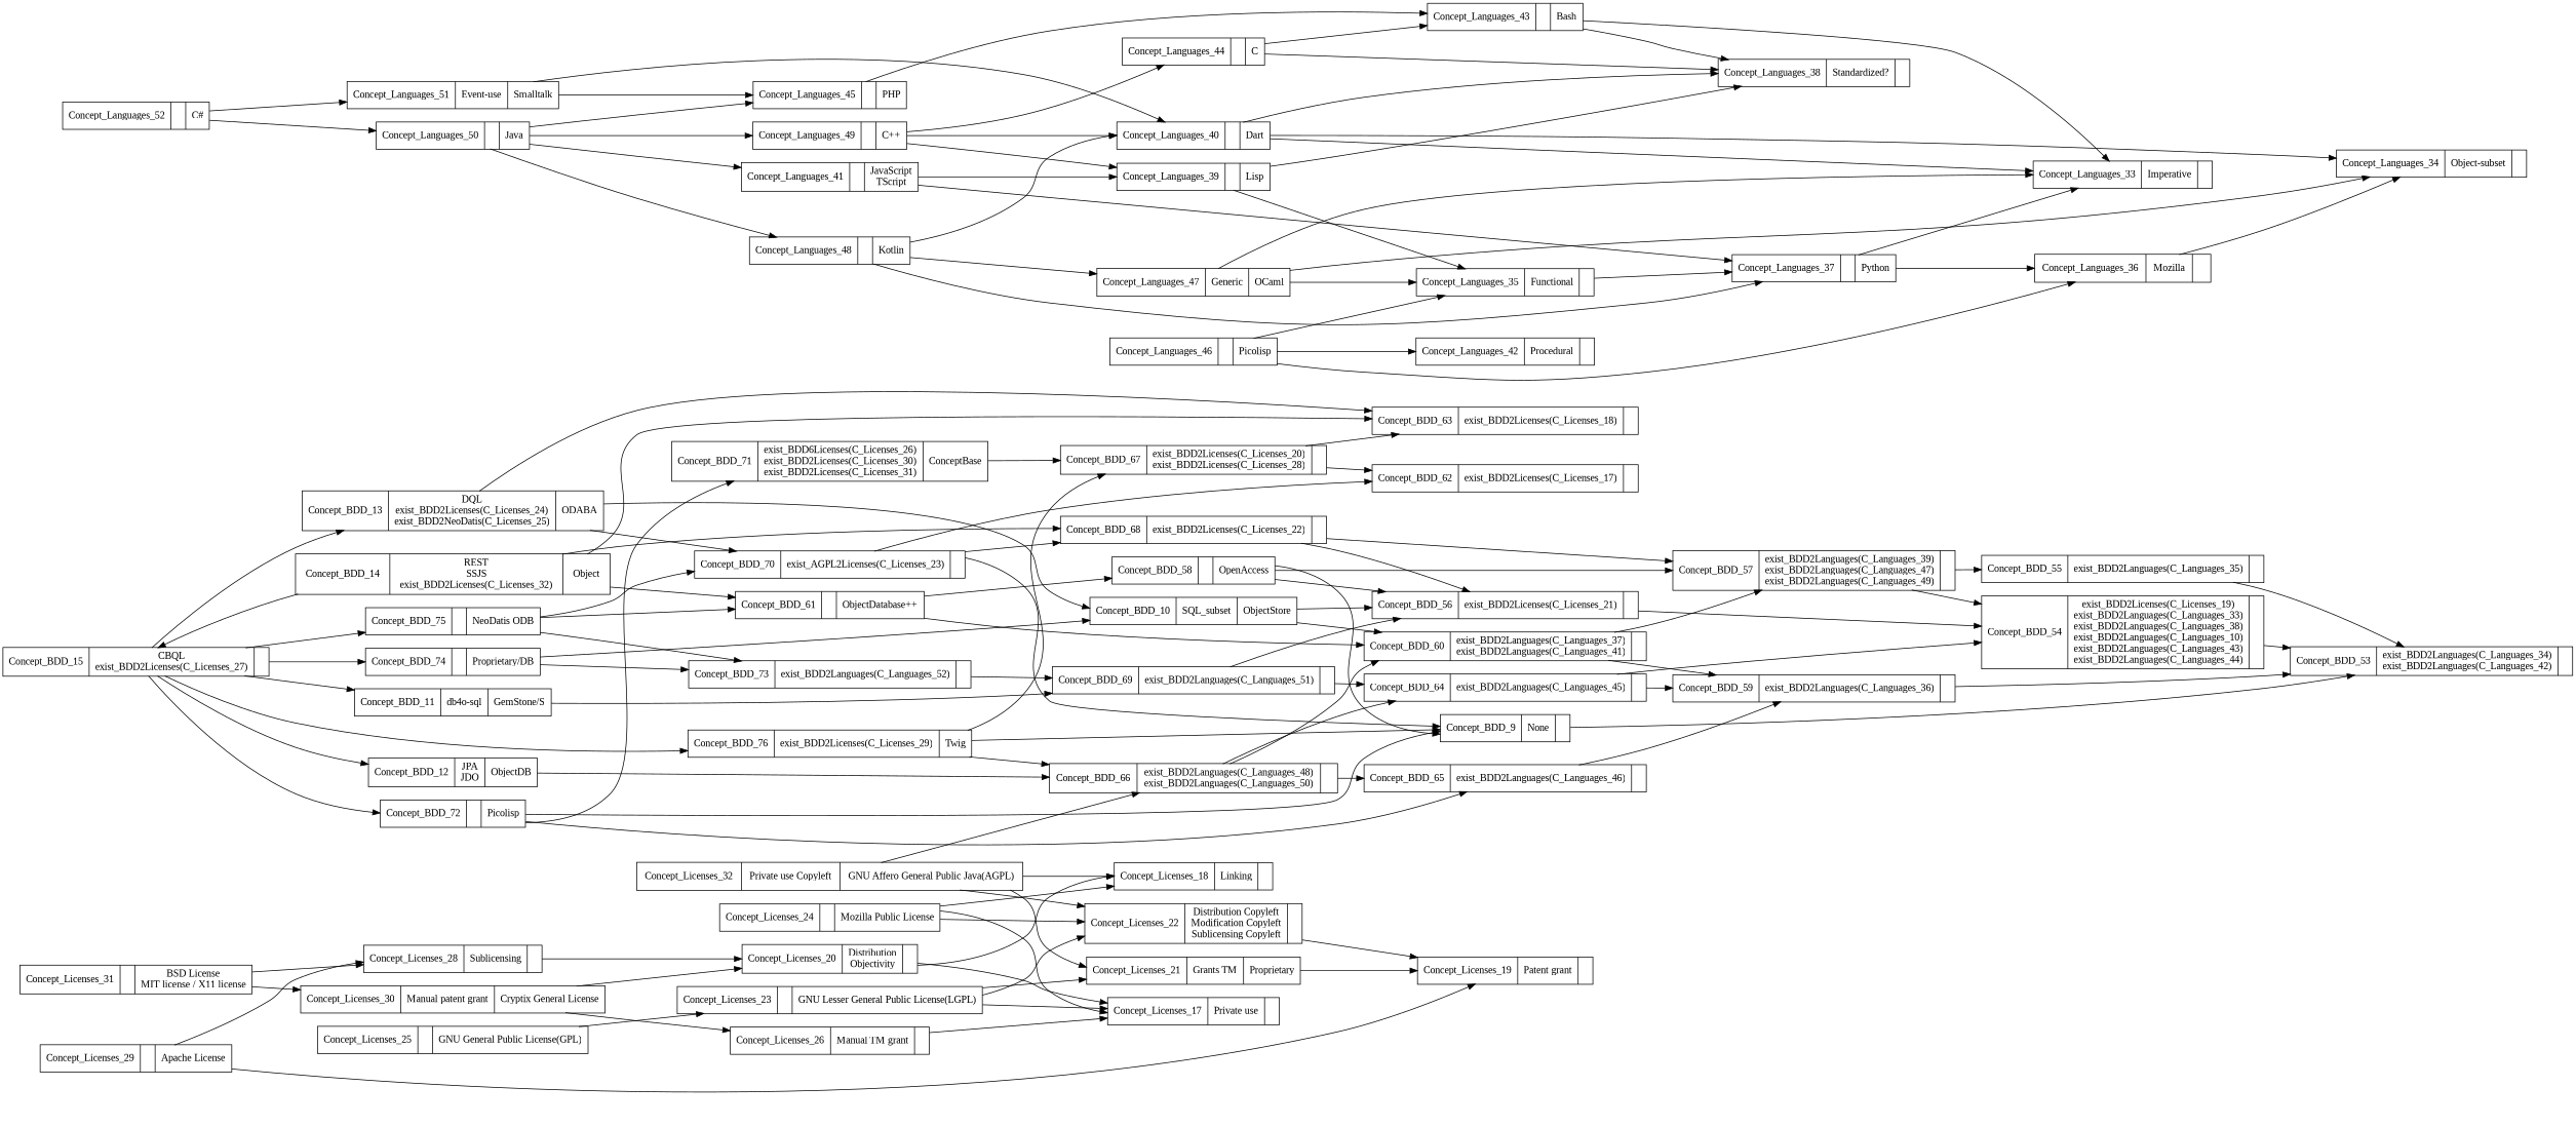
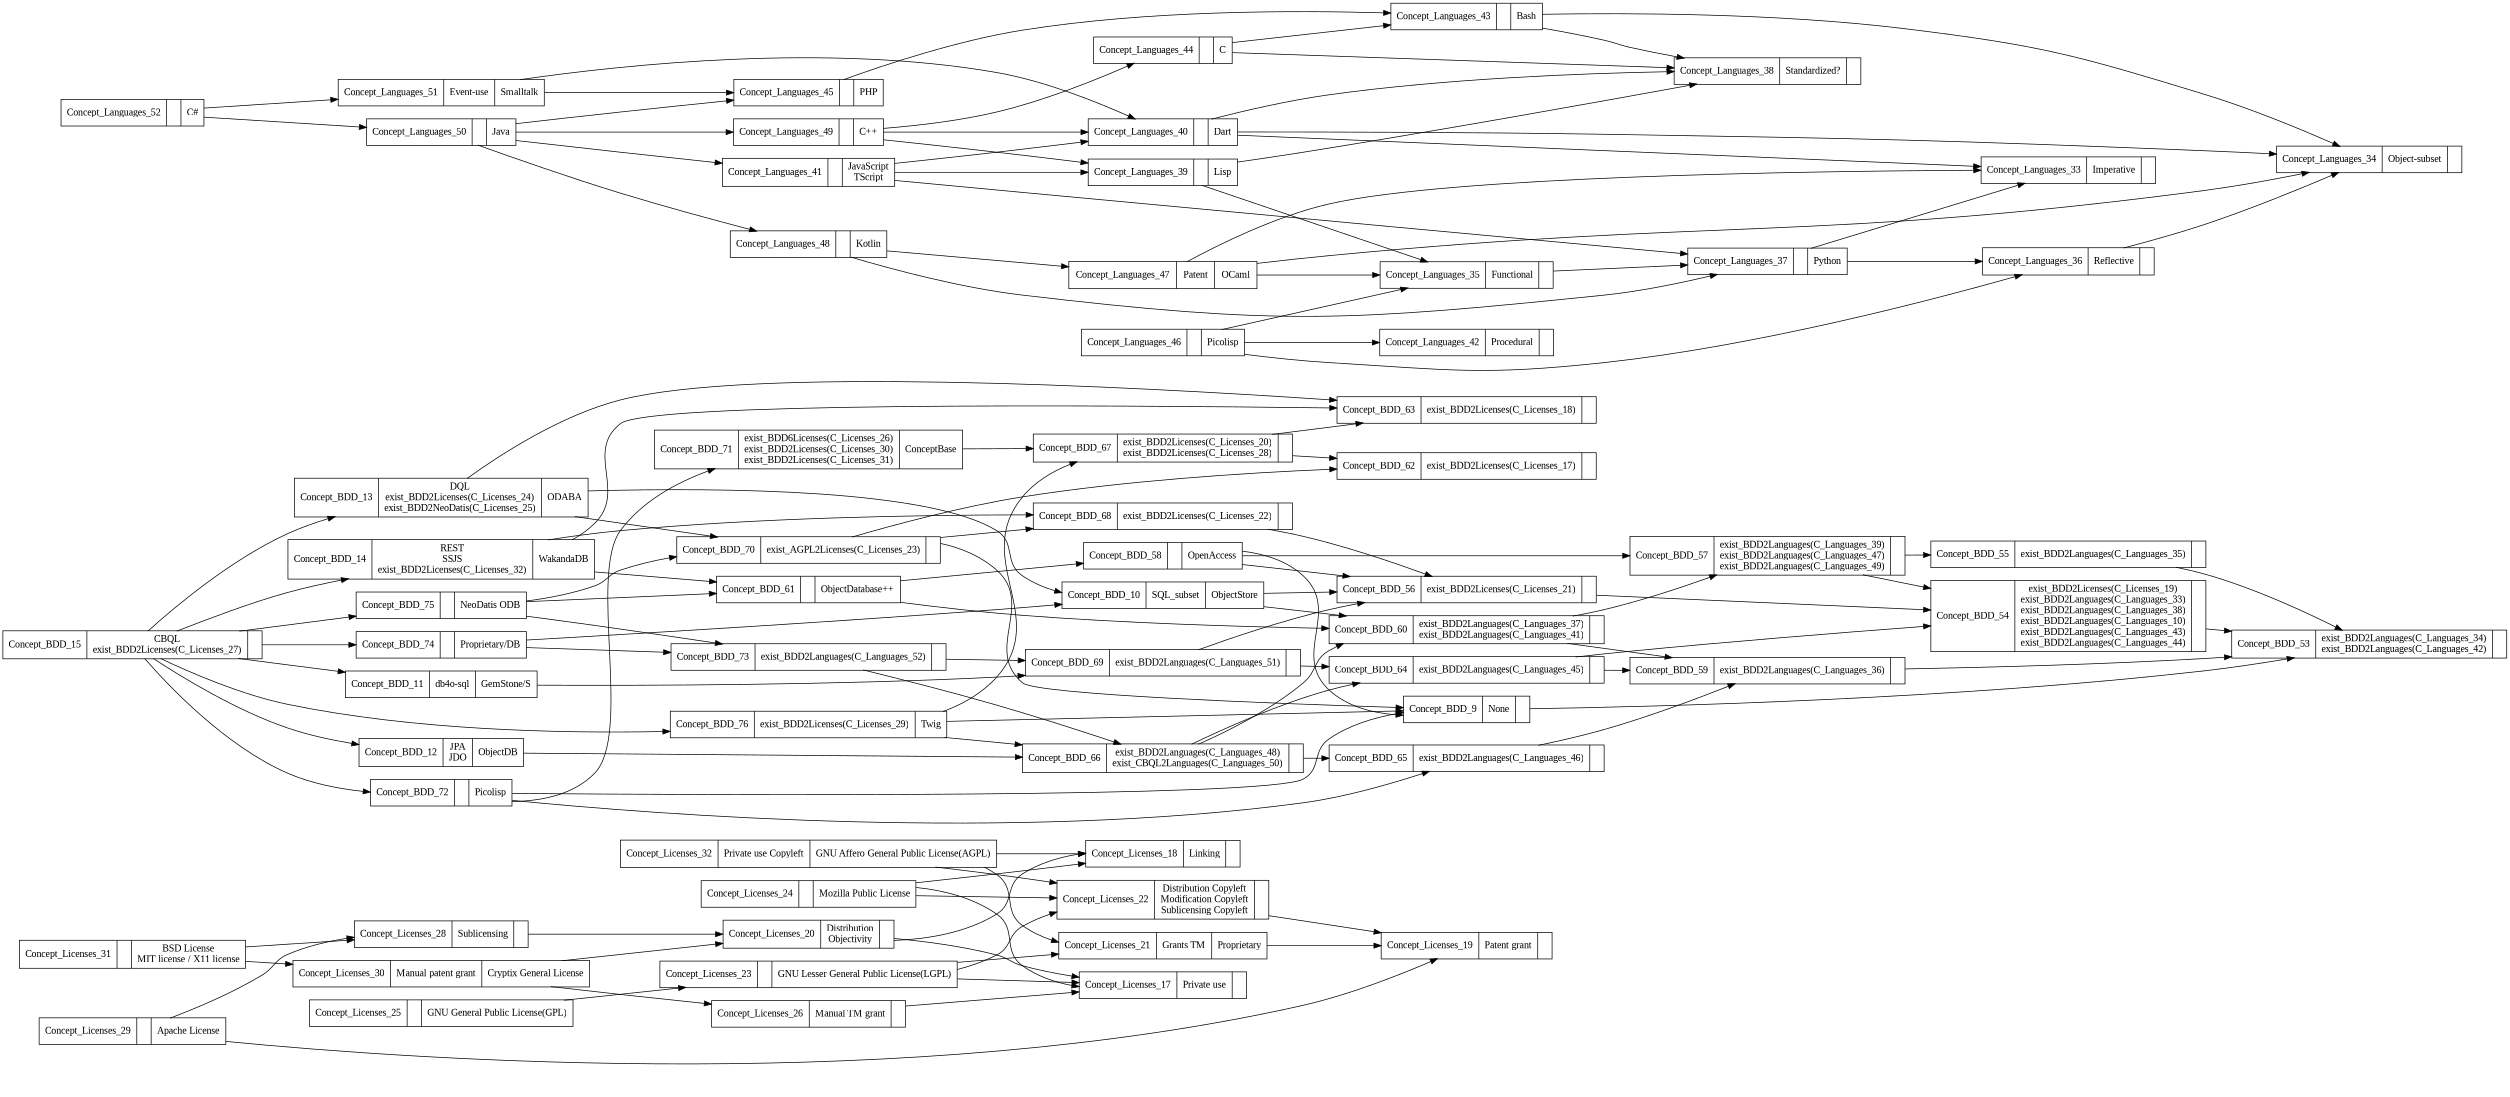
  digraph {
    fontname="Liberation Serif"
    rankdir=LR
    node [fontname="Liberation Serif" shape=record]
    edge [fontname="Liberation Serif"]
    n1 [label="{Concept_BDD_53|exist_BDD2Languages(C_Languages_34)\nexist_BDD2Languages(C_Languages_42)\n|}"]
    n2 [label="{Concept_BDD_54|exist_BDD2Licenses(C_Licenses_19)\nexist_BDD2Languages(C_Languages_33)\nexist_BDD2Languages(C_Languages_38)\nexist_BDD2Languages(C_Languages_10)\nexist_BDD2Languages(C_Languages_43)\nexist_BDD2Languages(C_Languages_44)\n|}"]
    n3 [label="{Concept_BDD_55|exist_BDD2Languages(C_Languages_35)\n|}"]
    n4 [label="{Concept_BDD_56|exist_BDD2Licenses(C_Licenses_21)\n|}"]
    n5 [label="{Concept_BDD_57|exist_BDD2Languages(C_Languages_39)\nexist_BDD2Languages(C_Languages_47)\nexist_BDD2Languages(C_Languages_49)\n|}"]
    n6 [label="{Concept_BDD_9|None\n|}"]
    n7 [label="{Concept_BDD_58||OpenAccess\n}"]
    n8 [label="{Concept_BDD_59|exist_BDD2Languages(C_Languages_36)\n|}"]
    n9 [label="{Concept_BDD_60|exist_BDD2Languages(C_Languages_37)\nexist_BDD2Languages(C_Languages_41)\n|}"]
    n10 [label="{Concept_BDD_61||ObjectDatabase++\n}"]
    n11 [label="{Concept_BDD_62|exist_BDD2Licenses(C_Licenses_17)\n|}"]
    n12 [label="{Concept_BDD_63|exist_BDD2Licenses(C_Licenses_18)\n|}"]
    n13 [label="{Concept_BDD_64|exist_BDD2Languages(C_Languages_45)\n|}"]
    n14 [label="{Concept_BDD_65|exist_BDD2Languages(C_Languages_46)\n|}"]
-   n15 [label="{Concept_BDD_66|exist_BDD2Languages(C_Languages_48)\nexist_BDD2Languages(C_Languages_50)\n|}"]
+   n15 [label="{Concept_BDD_66|exist_BDD2Languages(C_Languages_48)\nexist_CBQL2Languages(C_Languages_50)\n|}"]
    n16 [label="{Concept_BDD_10|SQL_subset\n|ObjectStore\n}"]
    n17 [label="{Concept_BDD_67|exist_BDD2Licenses(C_Licenses_20)\nexist_BDD2Licenses(C_Licenses_28)\n|}"]
    n18 [label="{Concept_BDD_68|exist_BDD2Licenses(C_Licenses_22)\n|}"]
    n19 [label="{Concept_BDD_69|exist_BDD2Languages(C_Languages_51)\n|}"]
    n20 [label="{Concept_BDD_70|exist_AGPL2Licenses(C_Licenses_23)\n|}"]
    n21 [label="{Concept_BDD_71|exist_BDD6Licenses(C_Licenses_26)\nexist_BDD2Licenses(C_Licenses_30)\nexist_BDD2Licenses(C_Licenses_31)\n|ConceptBase\n}"]
    n22 [label="{Concept_BDD_72||Picolisp\n}"]
    n23 [label="{Concept_BDD_73|exist_BDD2Languages(C_Languages_52)\n|}"]
    n24 [label="{Concept_BDD_74||Proprietary/DB\n}"]
    n25 [label="{Concept_BDD_75||NeoDatis ODB\n}"]
    n26 [label="{Concept_BDD_11|db4o-sql\n|GemStone/S\n}"]
    n27 [label="{Concept_BDD_12|JPA\nJDO\n|ObjectDB\n}"]
    n28 [label="{Concept_BDD_13|DQL\nexist_BDD2Licenses(C_Licenses_24)\nexist_BDD2NeoDatis(C_Licenses_25)\n|ODABA\n}"]
-   n29 [label="{Concept_BDD_14|REST\nSSJS\nexist_BDD2Licenses(C_Licenses_32)\n|Object\n}"]
+   n29 [label="{Concept_BDD_14|REST\nSSJS\nexist_BDD2Licenses(C_Licenses_32)\n|WakandaDB\n}"]
    n30 [label="{Concept_BDD_76|exist_BDD2Licenses(C_Licenses_29)\n|Twig\n}"]
    n31 [label="{Concept_BDD_15|CBQL\nexist_BDD2Licenses(C_Licenses_27)\n|}"]
    n32 [label="{Concept_Licenses_17|Private use\n|}"]
    n33 [label="{Concept_Licenses_18|Linking\n|}"]
    n34 [label="{Concept_Licenses_19|Patent grant\n|}"]
    n35 [label="{Concept_Licenses_20|Distribution\nObjectivity\n|}"]
    n36 [label="{Concept_Licenses_21|Grants TM\n|Proprietary\n}"]
    n37 [label="{Concept_Licenses_22|Distribution Copyleft\nModification Copyleft\nSublicensing Copyleft\n|}"]
    n38 [label="{Concept_Licenses_23||GNU Lesser General Public License(LGPL)\n}"]
    n39 [label="{Concept_Licenses_24||Mozilla Public License\n}"]
    n40 [label="{Concept_Licenses_25||GNU General Public License(GPL)\n}"]
    n41 [label="{Concept_Licenses_26|Manual TM grant\n|}"]
    n42 [label="{Concept_Licenses_28|Sublicensing\n|}"]
    n43 [label="{Concept_Licenses_29||Apache License\n}"]
    n44 [label="{Concept_Licenses_30|Manual patent grant\n|Cryptix General License\n}"]
    n45 [label="{Concept_Licenses_31||BSD License\nMIT license / X11 license\n}"]
-   n46 [label="{Concept_Licenses_32|Private use Copyleft\n|GNU Affero General Public Java(AGPL)\n}"]
+   n46 [label="{Concept_Licenses_32|Private use Copyleft\n|GNU Affero General Public License(AGPL)\n}"]
    n47 [label="{Concept_Languages_33|Imperative\n|}"]
    n48 [label="{Concept_Languages_34|Object-subset\n|}"]
    n49 [label="{Concept_Languages_35|Functional\n|}"]
-   n50 [label="{Concept_Languages_36|Mozilla\n|}"]
+   n50 [label="{Concept_Languages_36|Reflective\n|}"]
    n51 [label="{Concept_Languages_37||Python\n}"]
    n52 [label="{Concept_Languages_38|Standardized?\n|}"]
    n53 [label="{Concept_Languages_39||Lisp\n}"]
    n54 [label="{Concept_Languages_40||Dart\n}"]
    n55 [label="{Concept_Languages_41||JavaScript\nTScript\n}"]
    n56 [label="{Concept_Languages_42|Procedural\n|}"]
    n57 [label="{Concept_Languages_43||Bash\n}"]
    n58 [label="{Concept_Languages_44||C\n}"]
    n59 [label="{Concept_Languages_45||PHP\n}"]
    n60 [label="{Concept_Languages_46||Picolisp\n}"]
-   n61 [label="{Concept_Languages_47|Generic\n|OCaml\n}"]
+   n61 [label="{Concept_Languages_47|Patent\n|OCaml\n}"]
    n62 [label="{Concept_Languages_48||Kotlin\n}"]
    n63 [label="{Concept_Languages_49||C++\n}"]
    n64 [label="{Concept_Languages_50||Java\n}"]
    n65 [label="{Concept_Languages_51|Event-use\n|Smalltalk\n}"]
    n66 [label="{Concept_Languages_52||C#\n}"]
    subgraph sub_1 {
      label=BDD
      n1
      n2
      n3
      n4
      n5
      n6
      n7
      n8
      n9
      n10
      n11
      n12
      n13
      n14
      n15
      n16
      n17
      n18
      n19
      n20
      n21
      n22
      n23
      n24
      n25
      n26
      n27
      n28
      n29
      n30
      n31
    }
    subgraph sub_2 {
      label=Licenses
      n32
      n33
      n34
      n35
      n36
      n37
      n38
      n39
      n40
      n41
      n42
      n43
      n44
      n45
      n46
    }
    subgraph sub_3 {
      label=Languages
      n47
      n48
      n49
      n50
      n51
      n52
      n53
      n54
      n55
      n56
      n57
      n58
      n59
      n60
      n61
      n62
      n63
      n64
      n65
      n66
    }
    n2 -> n1
    n3 -> n1
    n4 -> n2
    n5 -> n2
    n5 -> n3
    n6 -> n1
    n7 -> n4
    n7 -> n5
    n7 -> n6
    n8 -> n1
    n9 -> n5
    n9 -> n8
    n10 -> n7
    n10 -> n9
    n13 -> n2
    n13 -> n8
    n14 -> n8
    n15 -> n9
    n15 -> n13
    n15 -> n14
    n16 -> n4
    n16 -> n9
    n17 -> n11
    n17 -> n12
    n18 -> n4
-   n18 -> n5
    n19 -> n4
    n19 -> n13
    n20 -> n6
    n20 -> n11
    n20 -> n18
    n21 -> n17
    n22 -> n6
    n22 -> n14
    n22 -> n21
-   n46 -> n15
+   n23 -> n15
    n23 -> n19
    n24 -> n16
    n24 -> n23
    n25 -> n10
    n25 -> n20
    n25 -> n23
    n26 -> n19
    n27 -> n15
    n28 -> n12
    n28 -> n16
    n28 -> n20
    n29 -> n10
    n29 -> n12
    n29 -> n18
    n30 -> n6
    n30 -> n15
    n30 -> n17
    n31 -> n22
    n31 -> n24
    n31 -> n25
    n31 -> n26
    n31 -> n27
    n31 -> n28
-   n29 -> n31
+   n31 -> n29
    n31 -> n30
    n35 -> n32
    n35 -> n33
    n36 -> n34
    n37 -> n34
    n38 -> n32
    n38 -> n36
    n38 -> n37
    n39 -> n32
    n39 -> n33
    n39 -> n37
    n40 -> n38
    n41 -> n32
    n42 -> n35
    n43 -> n34
    n43 -> n42
    n44 -> n35
    n44 -> n41
    n45 -> n42
    n45 -> n44
    n46 -> n33
    n46 -> n36
    n46 -> n37
    n49 -> n51
    n50 -> n48
    n51 -> n47
    n51 -> n50
    n53 -> n49
    n53 -> n52
    n54 -> n47
    n54 -> n48
    n54 -> n52
    n55 -> n51
    n55 -> n53
-   n62 -> n54
-   n57 -> n47
+   n55 -> n54
+   n57 -> n48
    n57 -> n52
    n58 -> n52
    n58 -> n57
    n59 -> n57
    n60 -> n49
    n60 -> n50
    n60 -> n56
    n61 -> n47
    n61 -> n48
    n61 -> n49
    n62 -> n51
    n62 -> n61
    n63 -> n53
    n63 -> n54
    n63 -> n58
    n64 -> n55
    n64 -> n59
    n64 -> n62
    n64 -> n63
    n65 -> n54
    n65 -> n59
    n66 -> n64
    n66 -> n65
  }
